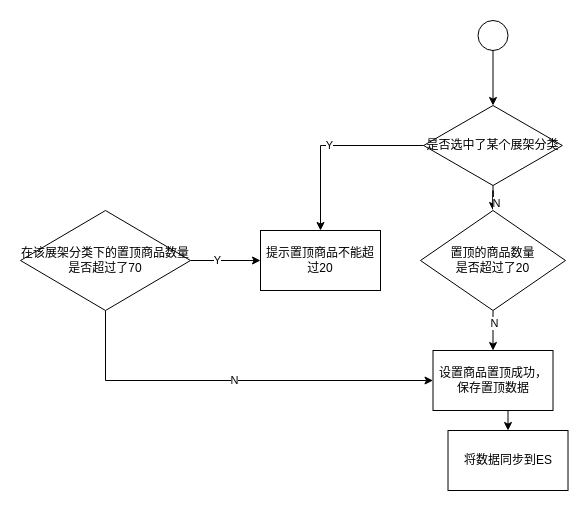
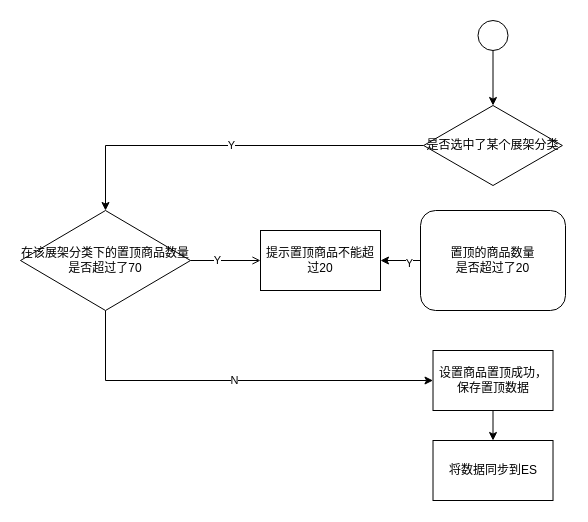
  <mxCell id="0" />
  <mxCell id="1" parent="0" />
  <mxCell id="2" value="" style="edgeStyle=orthogonalEdgeStyle;rounded=0;orthogonalLoop=1;jettySize=auto;html=1;" parent="1" source="3" target="7" edge="1"><mxGeometry relative="1" as="geometry" /></mxCell>
  <mxCell id="3" value="" style="ellipse;whiteSpace=wrap;html=1;aspect=fixed;" parent="1" vertex="1"><mxGeometry x="477.51" y="20" width="30" height="30" as="geometry" /></mxCell>
- <mxCell id="4" value="" style="edgeStyle=orthogonalEdgeStyle;rounded=0;orthogonalLoop=1;jettySize=auto;html=1;" parent="1" source="7" target="12" edge="1"><mxGeometry relative="1" as="geometry" /></mxCell>
- <mxCell id="5" value="N" style="edgeLabel;html=1;align=center;verticalAlign=middle;resizable=0;points=[];" parent="4" vertex="1" connectable="0"><mxGeometry x="-0.36" y="3" relative="1" as="geometry"><mxPoint as="offset" /></mxGeometry></mxCell>
- <mxCell id="6" value="Y" style="edgeStyle=orthogonalEdgeStyle;rounded=0;orthogonalLoop=1;jettySize=auto;html=1;" parent="1" source="7" target="19" edge="1"><mxGeometry relative="1" as="geometry" /></mxCell>
+ <mxCell id="6" value="Y" style="edgeStyle=orthogonalEdgeStyle;rounded=0;orthogonalLoop=1;jettySize=auto;html=1;" parent="1" source="7" target="16" edge="1"><mxGeometry relative="1" as="geometry" /></mxCell>
  <mxCell id="7" value="是否选中了某个展架分类" style="rhombus;whiteSpace=wrap;html=1;" parent="1" vertex="1"><mxGeometry x="423.13" y="105" width="138.75" height="80" as="geometry" /></mxCell>
- <mxCell id="8" value="" style="edgeStyle=orthogonalEdgeStyle;rounded=0;orthogonalLoop=1;jettySize=auto;html=1;" parent="1" source="12" target="18" edge="1"><mxGeometry relative="1" as="geometry" /></mxCell>
- <mxCell id="9" value="N" style="edgeLabel;html=1;align=center;verticalAlign=middle;resizable=0;points=[];" parent="8" vertex="1" connectable="0"><mxGeometry x="-0.4" y="1" relative="1" as="geometry"><mxPoint as="offset" /></mxGeometry></mxCell>
- <mxCell id="12" value="置顶的商品数量&lt;br&gt;是否超过了20" style="rhombus;whiteSpace=wrap;html=1;" parent="1" vertex="1"><mxGeometry x="420" y="210" width="145.01" height="100" as="geometry" /></mxCell>
- <mxCell id="13" value="" style="edgeStyle=orthogonalEdgeStyle;rounded=0;orthogonalLoop=1;jettySize=auto;html=1;" parent="1" source="16" target="19" edge="1"><mxGeometry relative="1" as="geometry"><mxPoint x="255" y="260" as="targetPoint" /></mxGeometry></mxCell>
+ <mxCell id="10" value="" style="edgeStyle=orthogonalEdgeStyle;rounded=0;orthogonalLoop=1;jettySize=auto;html=1;" parent="1" source="12" target="19" edge="1"><mxGeometry relative="1" as="geometry" /></mxCell>
+ <mxCell id="11" value="Y" style="edgeLabel;html=1;align=center;verticalAlign=middle;resizable=0;points=[];" parent="10" vertex="1" connectable="0"><mxGeometry x="-0.417" y="2" relative="1" as="geometry"><mxPoint as="offset" /></mxGeometry></mxCell>
+ <mxCell id="12" value="置顶的商品数量&lt;br&gt;是否超过了20" style="whiteSpace=wrap;html=1;rounded=1;" parent="1" vertex="1"><mxGeometry x="420" y="210" width="145.01" height="100" as="geometry" /></mxCell>
+ <mxCell id="13" value="" style="edgeStyle=orthogonalEdgeStyle;rounded=0;orthogonalLoop=1;jettySize=auto;html=1;endArrow=open;" parent="1" source="16" target="19" edge="1"><mxGeometry relative="1" as="geometry"><mxPoint x="255" y="260" as="targetPoint" /></mxGeometry></mxCell>
  <mxCell id="14" value="Y" style="edgeLabel;html=1;align=center;verticalAlign=middle;resizable=0;points=[];" parent="13" vertex="1" connectable="0"><mxGeometry x="-0.262" y="1" relative="1" as="geometry"><mxPoint as="offset" /></mxGeometry></mxCell>
  <mxCell id="15" value="N" style="edgeStyle=orthogonalEdgeStyle;rounded=0;orthogonalLoop=1;jettySize=auto;html=1;exitX=0.5;exitY=1;exitDx=0;exitDy=0;entryX=0;entryY=0.5;entryDx=0;entryDy=0;" parent="1" source="16" target="18" edge="1"><mxGeometry relative="1" as="geometry" /></mxCell>
  <mxCell id="16" value="在该展架分类下的置顶商品数量是否超过了70" style="rhombus;whiteSpace=wrap;html=1;" parent="1" vertex="1"><mxGeometry x="20" y="210" width="170" height="100" as="geometry" /></mxCell>
  <mxCell id="17" style="edgeStyle=orthogonalEdgeStyle;rounded=0;orthogonalLoop=1;jettySize=auto;html=1;exitX=0.5;exitY=1;exitDx=0;exitDy=0;entryX=0.5;entryY=0;entryDx=0;entryDy=0;" parent="1" source="18" target="20" edge="1"><mxGeometry relative="1" as="geometry"><mxPoint x="493" y="570" as="targetPoint" /><Array as="points" /></mxGeometry></mxCell>
  <mxCell id="18" value="设置商品置顶成功，保存置顶数据" style="whiteSpace=wrap;html=1;" parent="1" vertex="1"><mxGeometry x="432.515" y="350" width="120" height="60" as="geometry" /></mxCell>
  <mxCell id="19" value="提示置顶商品不能超过20" style="whiteSpace=wrap;html=1;" parent="1" vertex="1"><mxGeometry x="259.995" y="230" width="120" height="60" as="geometry" /></mxCell>
- <mxCell id="20" value="将数据同步到ES" style="rounded=0;whiteSpace=wrap;html=1;" parent="1" vertex="1"><mxGeometry x="447.51" y="430" width="120" height="60" as="geometry" /></mxCell>
+ <mxCell id="20" value="将数据同步到ES" style="rounded=0;whiteSpace=wrap;html=1;" parent="1" vertex="1"><mxGeometry x="432.51" y="440" width="120" height="60" as="geometry" /></mxCell>
